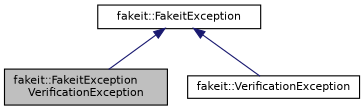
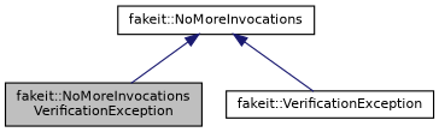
  digraph {
    node [color=black fillcolor=white fontname=Helvetica fontsize=10 shape=record style=filled]
    edge [color=midnightblue dir=back fontname=Helvetica fontsize=10 labelfontname=Helvetica labelfontsize=10 style=solid]
-   n1 [fillcolor=grey75 fontcolor=black height=0.2 label="fakeit::FakeitException\lVerificationException" width=0.4]
+   n1 [fillcolor=grey75 fontcolor=black height=0.2 label="fakeit::NoMoreInvocations\lVerificationException" width=0.4]
    n2 [height=0.2 label="fakeit::VerificationException" width=0.4]
-   n3 [height=0.2 label="fakeit::FakeitException" width=0.4]
+   n3 [height=0.2 label="fakeit::NoMoreInvocations" width=0.4]
    n3 -> n1
    n3 -> n2
  }
